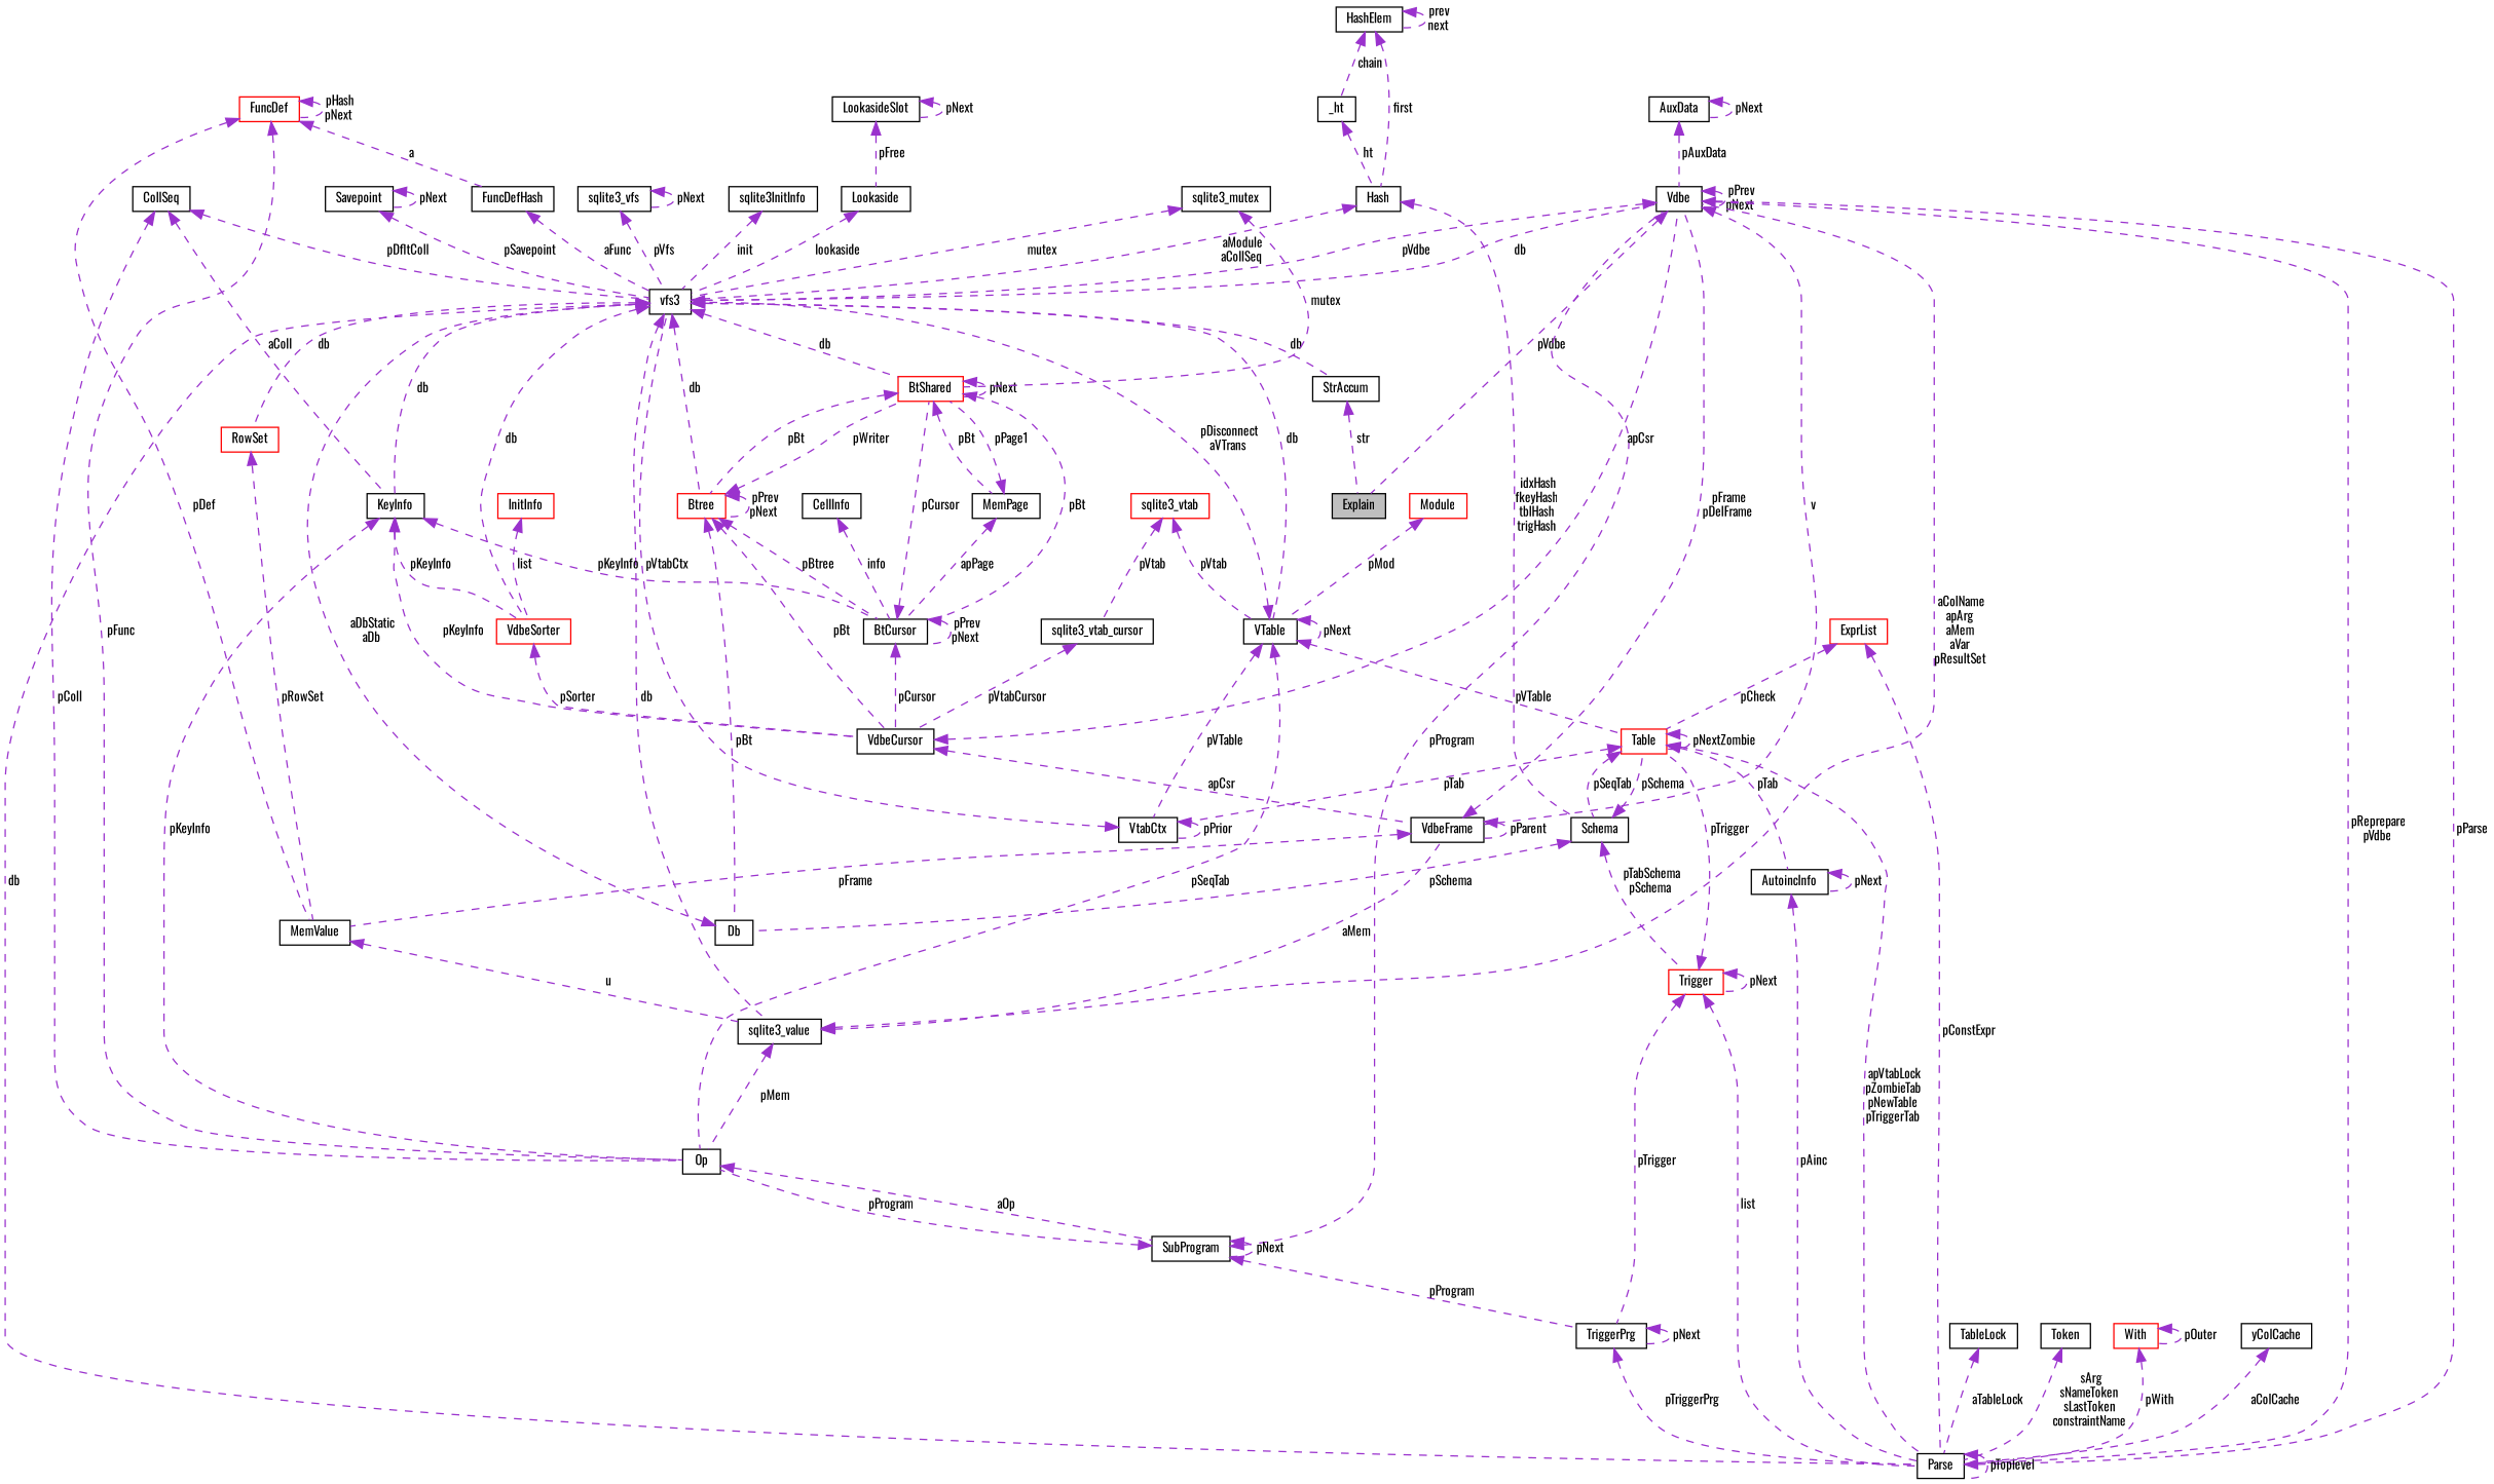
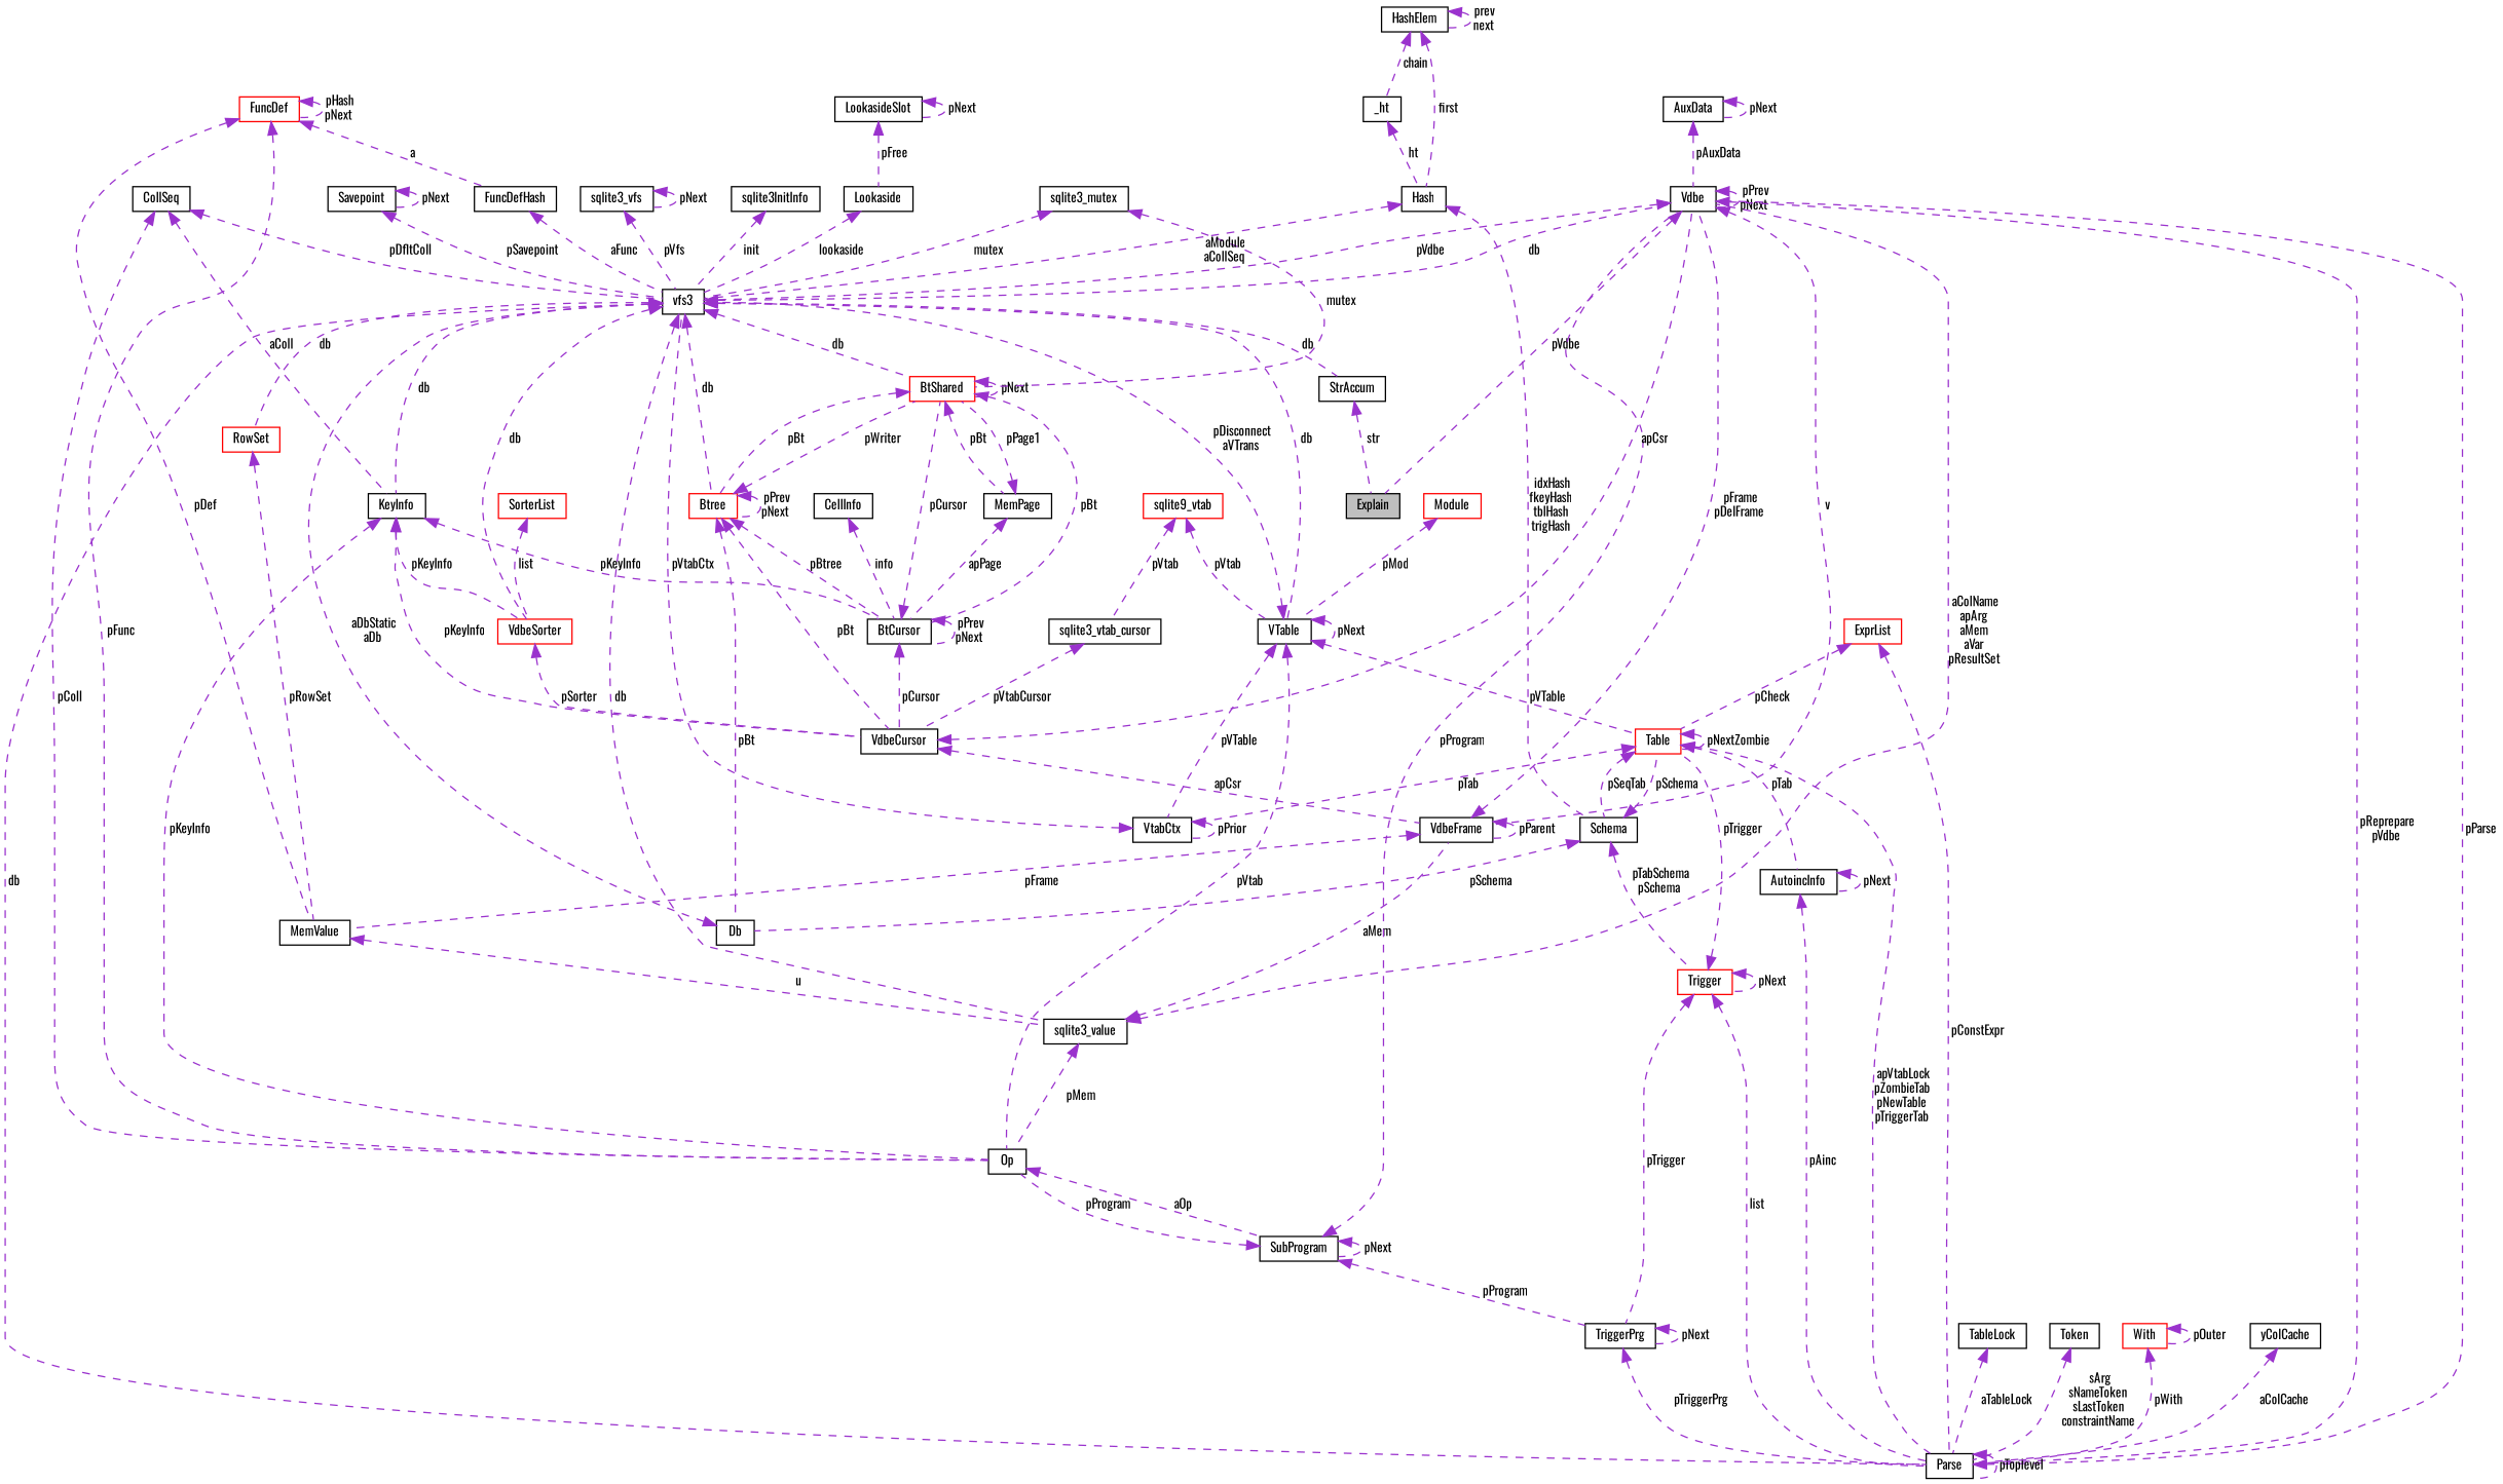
  digraph {
    fontname=Oswald
    node [color=black fillcolor=white fontname=Oswald fontsize=10 shape=record style=filled]
    edge [color=darkorchid3 dir=back fontname=Oswald fontsize=10 labelfontname=Helvetica labelfontsize=10 style=dashed]
    n1 [fillcolor=grey75 fontcolor=black height=0.2 label=Explain width=0.4]
    n2 [height=0.2 label=Vdbe width=0.4]
    n3 [height=0.2 label=VdbeFrame width=0.4]
    n4 [height=0.2 label=vfs3 width=0.4]
    n5 [height=0.2 label=Parse width=0.4]
    n6 [height=0.2 label=MemValue width=0.4]
    n7 [height=0.2 label=sqlite3_value width=0.4]
    n8 [color=red height=0.2 label=BtShared width=0.4]
    n9 [color=red height=0.2 label=Btree width=0.4]
    n10 [height=0.2 label=VTable width=0.4]
    n11 [height=0.2 label=KeyInfo width=0.4]
    n12 [color=red height=0.2 label=VdbeSorter width=0.4]
    n13 [color=red height=0.2 label=RowSet width=0.4]
    n14 [height=0.2 label=StrAccum width=0.4]
    n15 [height=0.2 label=Op width=0.4]
    n16 [height=0.2 label=SubProgram width=0.4]
    n17 [height=0.2 label=VdbeCursor width=0.4]
    n18 [height=0.2 label=BtCursor width=0.4]
    n19 [height=0.2 label=MemPage width=0.4]
    n20 [height=0.2 label=CellInfo width=0.4]
    n21 [height=0.2 label=Db width=0.4]
    n22 [height=0.2 label=VtabCtx width=0.4]
    n23 [color=red height=0.2 label=Table width=0.4]
    n24 [height=0.2 label=Savepoint width=0.4]
    n25 [height=0.2 label=FuncDefHash width=0.4]
    n26 [color=red height=0.2 label=FuncDef width=0.4]
    n27 [height=0.2 label=Lookaside width=0.4]
    n28 [height=0.2 label=LookasideSlot width=0.4]
    n29 [height=0.2 label=sqlite3_mutex width=0.4]
    n30 [height=0.2 label=sqlite3_vfs width=0.4]
    n31 [height=0.2 label=sqlite3InitInfo width=0.4]
    n32 [height=0.2 label=Schema width=0.4]
    n33 [height=0.2 label=AutoincInfo width=0.4]
    n34 [color=red height=0.2 label=Module width=0.4]
-   n35 [color=red height=0.2 label=sqlite3_vtab width=0.4]
+   n35 [color=red height=0.2 label=sqlite9_vtab width=0.4]
    n36 [height=0.2 label=sqlite3_vtab_cursor width=0.4]
    n37 [color=red height=0.2 label=Trigger width=0.4]
    n38 [height=0.2 label=TriggerPrg width=0.4]
    n39 [height=0.2 label=Hash width=0.4]
    n40 [height=0.2 label=_ht width=0.4]
    n41 [height=0.2 label=HashElem width=0.4]
    n42 [color=red height=0.2 label=ExprList width=0.4]
    n43 [height=0.2 label=CollSeq width=0.4]
-   n44 [color=red height=0.2 label=InitInfo width=0.4]
+   n44 [color=red height=0.2 label=SorterList width=0.4]
    n45 [height=0.2 label=AuxData width=0.4]
    n46 [height=0.2 label=TableLock width=0.4]
    n47 [height=0.2 label=Token width=0.4]
    n48 [color=red height=0.2 label=With width=0.4]
    n49 [height=0.2 label=yColCache width=0.4]
    n2 -> n1 [label=" pVdbe"]
    n2 -> n2 [label=" pPrev\npNext"]
    n2 -> n3 [label=" v"]
    n2 -> n4 [label=" pVdbe"]
    n2 -> n5 [label=" pReprepare\npVdbe"]
    n3 -> n2 [label=" pFrame\npDelFrame"]
    n3 -> n3 [label=" pParent"]
    n3 -> n6 [label=" pFrame"]
    n4 -> n2 [label=" db"]
    n4 -> n5 [label=" db"]
    n4 -> n7 [label=" db"]
    n4 -> n8 [label=" db"]
    n4 -> n9 [label=" db"]
    n4 -> n10 [label=" db"]
    n4 -> n11 [label=" db"]
    n4 -> n12 [label=" db"]
    n4 -> n13 [label=" db"]
    n4 -> n14 [label=" db"]
    n5 -> n2 [label=" pParse"]
    n5 -> n5 [label=" pToplevel"]
    n6 -> n7 [label=" u"]
    n7 -> n2 [label=" aColName\napArg\naMem\naVar\npResultSet"]
    n7 -> n3 [label=" aMem"]
    n7 -> n15 [label=" pMem"]
    n8 -> n8 [label=" pNext"]
    n8 -> n9 [label=" pBt"]
    n8 -> n18 [label=" pBt"]
    n8 -> n19 [label=" pBt"]
    n9 -> n8 [label=" pWriter"]
    n9 -> n9 [label=" pPrev\npNext"]
    n9 -> n17 [label=" pBt"]
    n9 -> n18 [label=" pBtree"]
    n9 -> n21 [label=" pBt"]
    n10 -> n4 [label=" pDisconnect\naVTrans"]
    n10 -> n10 [label=" pNext"]
-   n10 -> n15 [label=" pSeqTab"]
+   n10 -> n15 [label=" pVtab"]
    n10 -> n22 [label=" pVTable"]
    n10 -> n23 [label=" pVTable"]
    n11 -> n12 [label=" pKeyInfo"]
    n11 -> n15 [label=" pKeyInfo"]
    n11 -> n17 [label=" pKeyInfo"]
    n11 -> n18 [label=" pKeyInfo"]
    n12 -> n17 [label=" pSorter"]
    n13 -> n6 [label=" pRowSet"]
    n14 -> n1 [label=" str"]
    n15 -> n16 [label=" aOp"]
    n16 -> n2 [label=" pProgram"]
    n16 -> n15 [label=" pProgram"]
    n16 -> n16 [label=" pNext"]
    n16 -> n38 [label=" pProgram"]
    n17 -> n2 [label=" apCsr"]
    n17 -> n3 [label=" apCsr"]
    n18 -> n8 [label=" pCursor"]
    n18 -> n17 [label=" pCursor"]
    n18 -> n18 [label=" pPrev\npNext"]
    n19 -> n8 [label=" pPage1"]
    n19 -> n18 [label=" apPage"]
    n20 -> n18 [label=" info"]
    n21 -> n4 [label=" aDbStatic\naDb"]
    n22 -> n4 [label=" pVtabCtx"]
    n22 -> n22 [label=" pPrior"]
    n23 -> n5 [label=" apVtabLock\npZombieTab\npNewTable\npTriggerTab"]
    n23 -> n22 [label=" pTab"]
    n23 -> n23 [label=" pNextZombie"]
    n23 -> n32 [label=" pSeqTab"]
    n23 -> n33 [label=" pTab"]
    n24 -> n4 [label=" pSavepoint"]
    n24 -> n24 [label=" pNext"]
    n25 -> n4 [label=" aFunc"]
    n26 -> n6 [label=" pDef"]
    n26 -> n15 [label=" pFunc"]
    n26 -> n25 [label=" a"]
    n26 -> n26 [label=" pHash\npNext"]
    n27 -> n4 [label=" lookaside"]
    n28 -> n27 [label=" pFree"]
    n28 -> n28 [label=" pNext"]
    n29 -> n4 [label=" mutex"]
    n29 -> n8 [label=" mutex"]
    n30 -> n4 [label=" pVfs"]
    n30 -> n30 [label=" pNext"]
    n31 -> n4 [label=" init"]
    n32 -> n21 [label=" pSchema"]
    n32 -> n23 [label=" pSchema"]
    n32 -> n37 [label=" pTabSchema\npSchema"]
    n33 -> n5 [label=" pAinc"]
    n33 -> n33 [label=" pNext"]
    n34 -> n10 [label=" pMod"]
    n35 -> n10 [label=" pVtab"]
    n35 -> n36 [label=" pVtab"]
    n36 -> n17 [label=" pVtabCursor"]
    n37 -> n5 [label=" list"]
    n37 -> n23 [label=" pTrigger"]
    n37 -> n37 [label=" pNext"]
    n37 -> n38 [label=" pTrigger"]
    n38 -> n5 [label=" pTriggerPrg"]
    n38 -> n38 [label=" pNext"]
    n39 -> n4 [label=" aModule\naCollSeq"]
    n39 -> n32 [label=" idxHash\nfkeyHash\ntblHash\ntrigHash"]
    n40 -> n39 [label=" ht"]
    n41 -> n39 [label=" first"]
    n41 -> n40 [label=" chain"]
    n41 -> n41 [label=" prev\nnext"]
    n42 -> n5 [label=" pConstExpr"]
    n42 -> n23 [label=" pCheck"]
    n43 -> n4 [label=" pDfltColl"]
    n43 -> n11 [label=" aColl"]
    n43 -> n15 [label=" pColl"]
    n44 -> n12 [label=" list"]
    n45 -> n2 [label=" pAuxData"]
    n45 -> n45 [label=" pNext"]
    n46 -> n5 [label=" aTableLock"]
    n47 -> n5 [label=" sArg\nsNameToken\nsLastToken\nconstraintName"]
    n48 -> n5 [label=" pWith"]
    n48 -> n48 [label=" pOuter"]
    n49 -> n5 [label=" aColCache"]
  }
